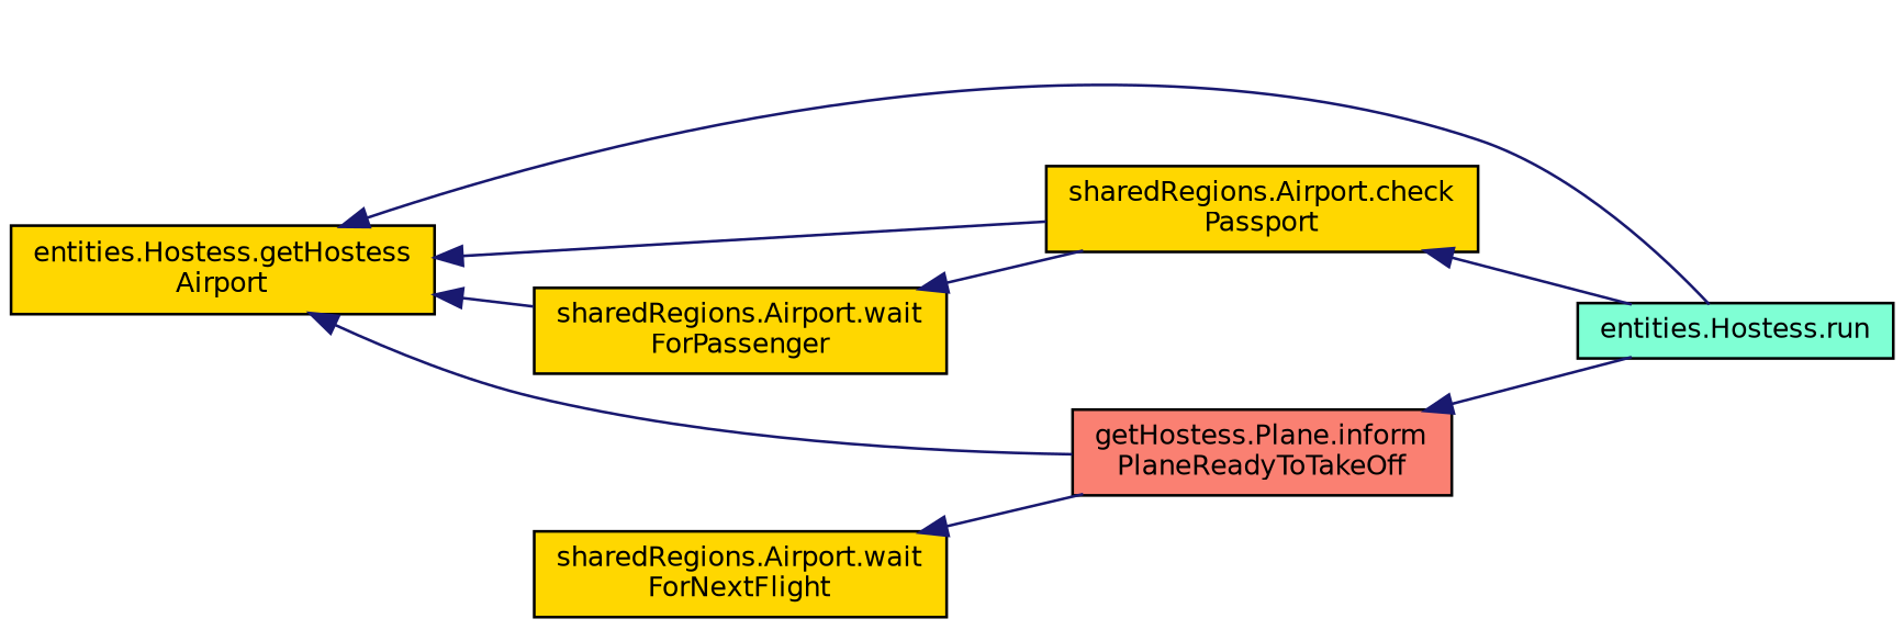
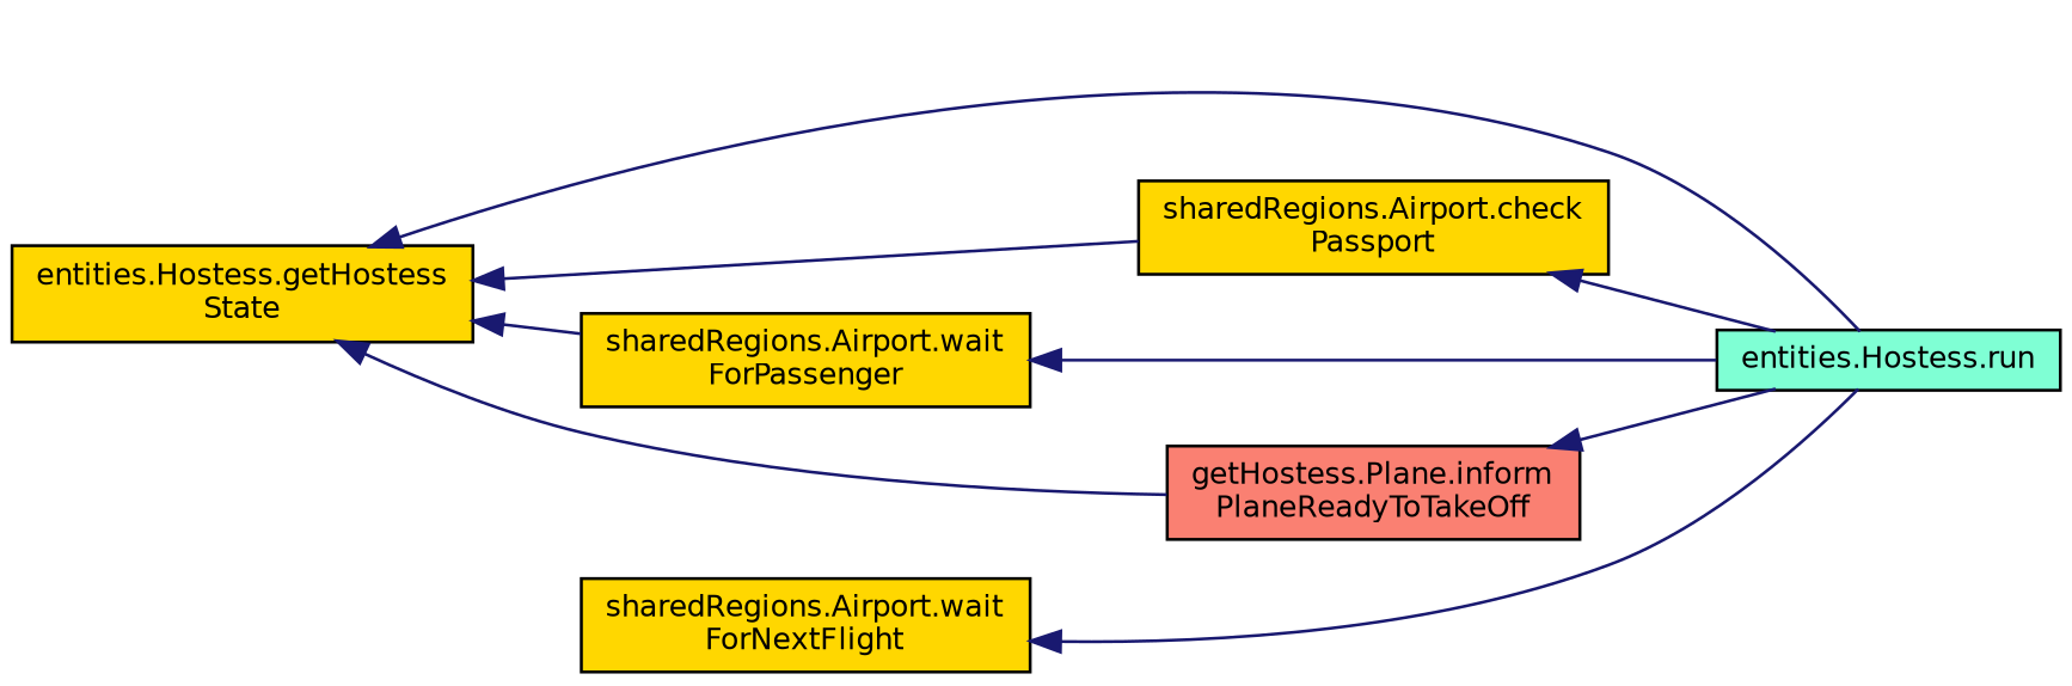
  digraph {
    rankdir=LR
    node [color=black fillcolor=gold fontname=Helvetica fontsize=10 shape=record style=filled]
    edge [color=midnightblue dir=back fontname=Helvetica fontsize=10 labelfontname=Helvetica labelfontsize=10 style=solid]
-   n1 [fontcolor=black height=0.2 label="entities.Hostess.getHostess\lAirport" width=0.4]
+   n1 [fontcolor=black height=0.2 label="entities.Hostess.getHostess\lState" width=0.4]
    n2 [height=0.2 label="sharedRegions.Airport.wait\lForPassenger" width=0.4]
    n3 [height=0.2 label="sharedRegions.Airport.check\lPassport" width=0.4]
    n4 [fillcolor=salmon height=0.2 label="getHostess.Plane.inform\lPlaneReadyToTakeOff" width=0.4]
    n5 [fillcolor=aquamarine height=0.2 label="entities.Hostess.run" width=0.4]
    n6 [height=0.2 label="sharedRegions.Airport.wait\lForNextFlight" width=0.4]
    n1 -> n2
    n1 -> n3
    n1 -> n4
    n1 -> n5
-   n2 -> n3
+   n2 -> n5
    n3 -> n5
    n4 -> n5
-   n6 -> n4
+   n6 -> n5
  }
